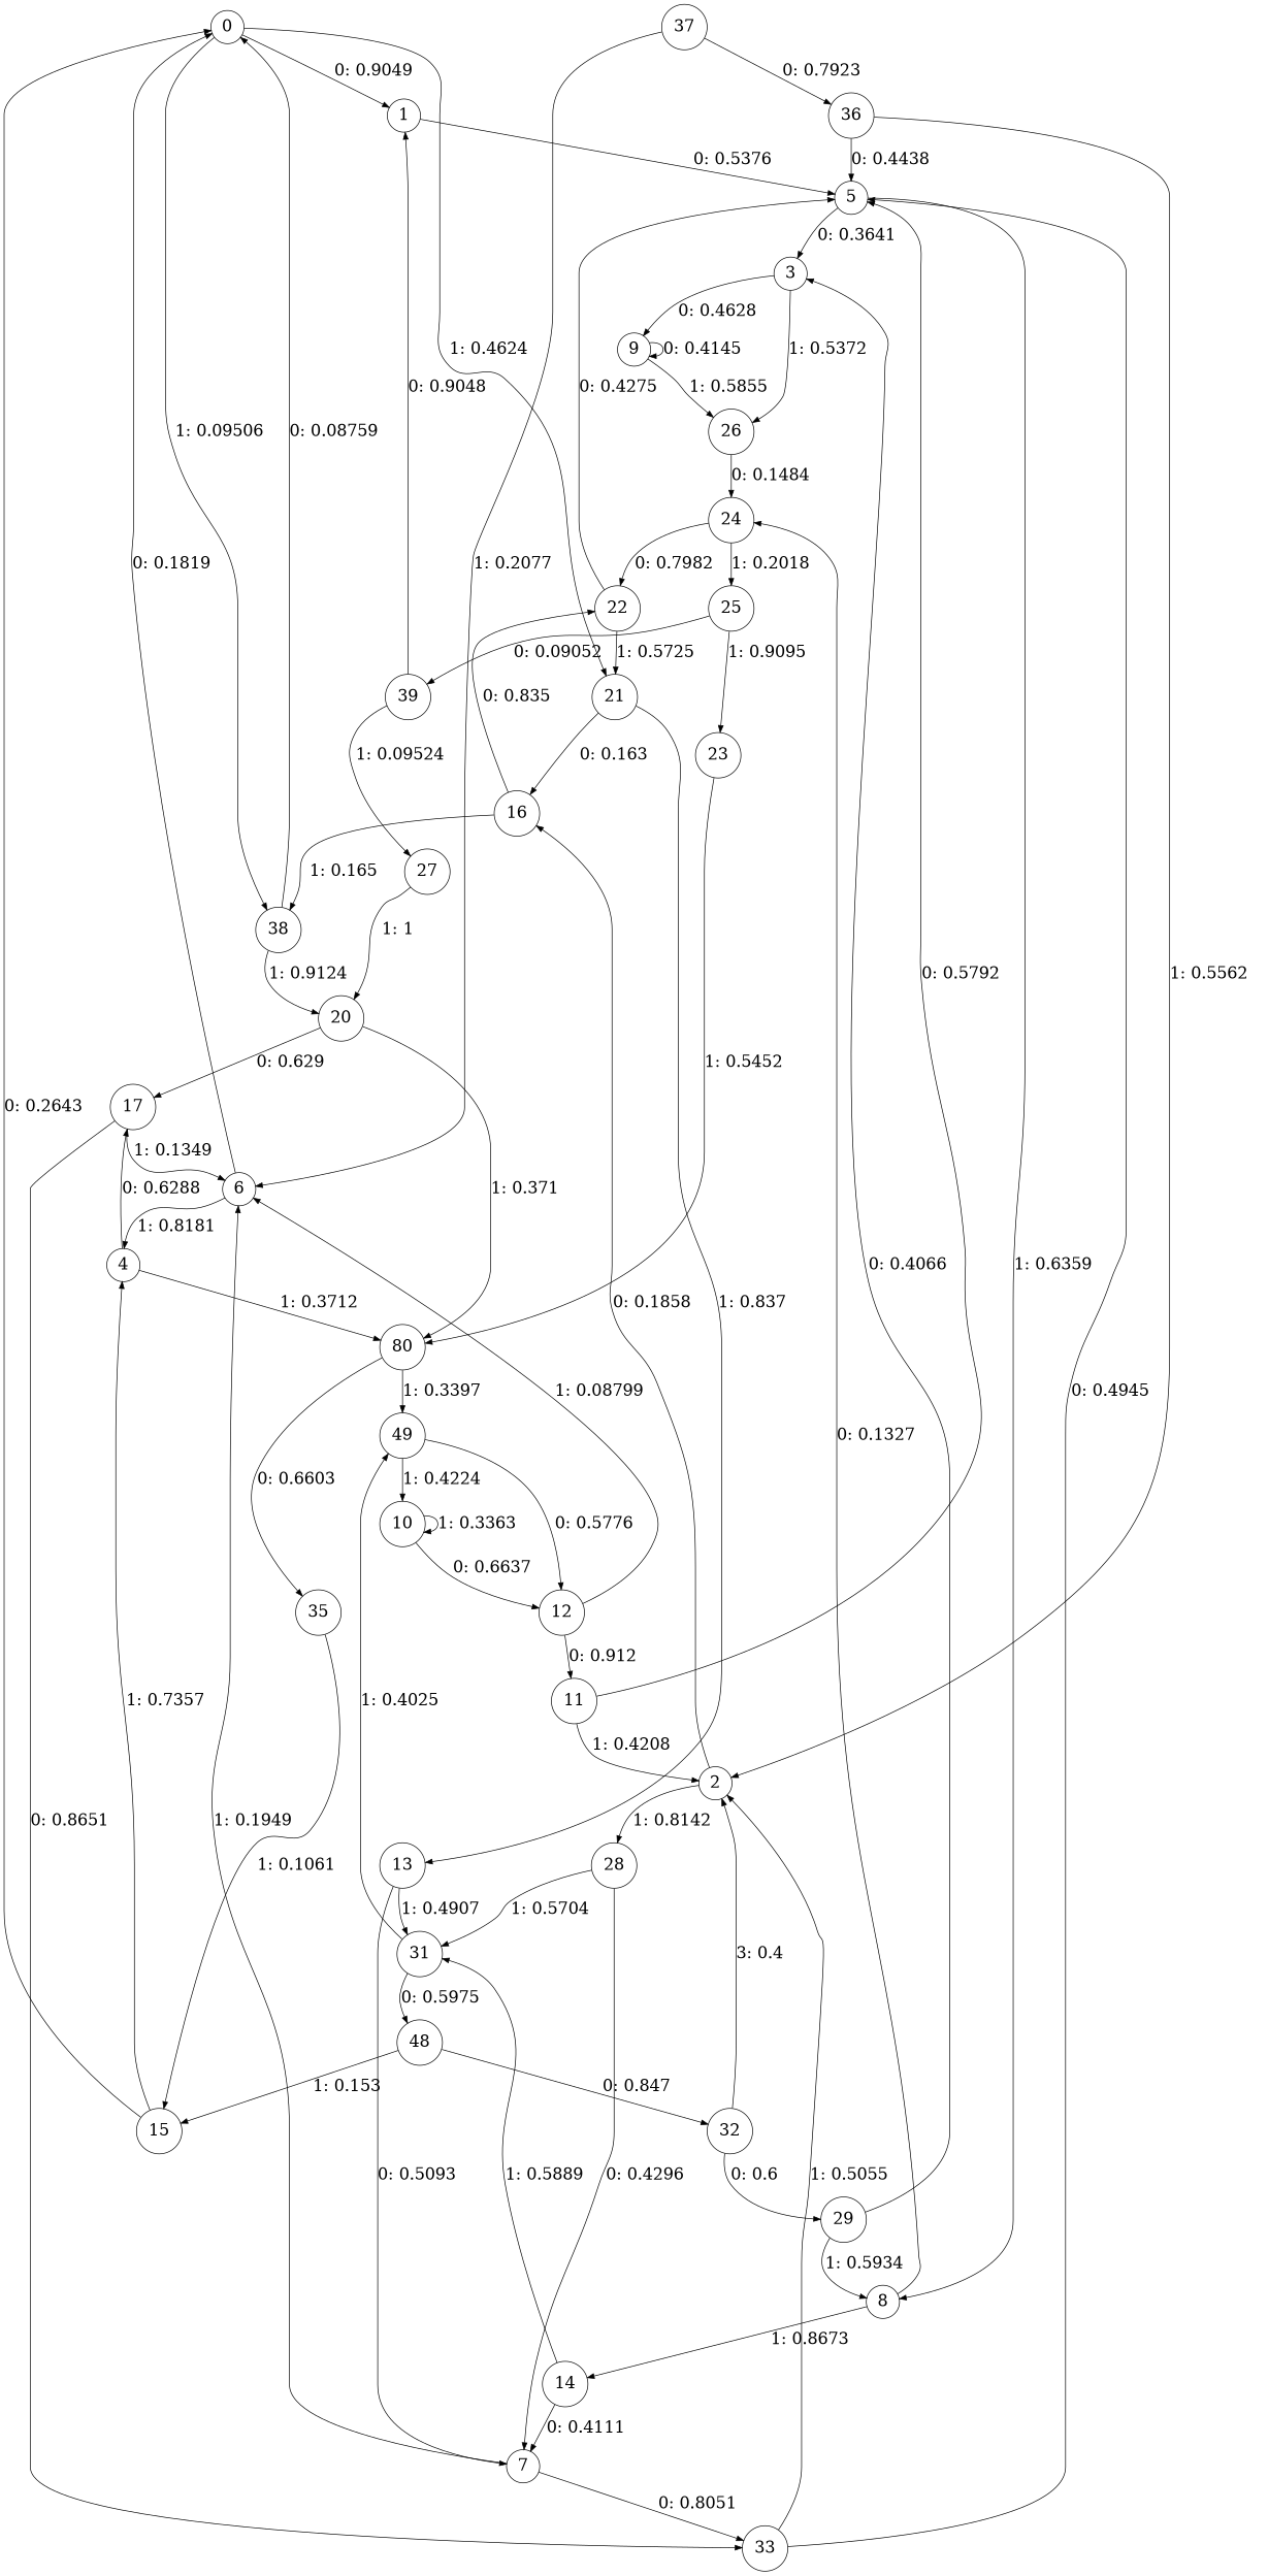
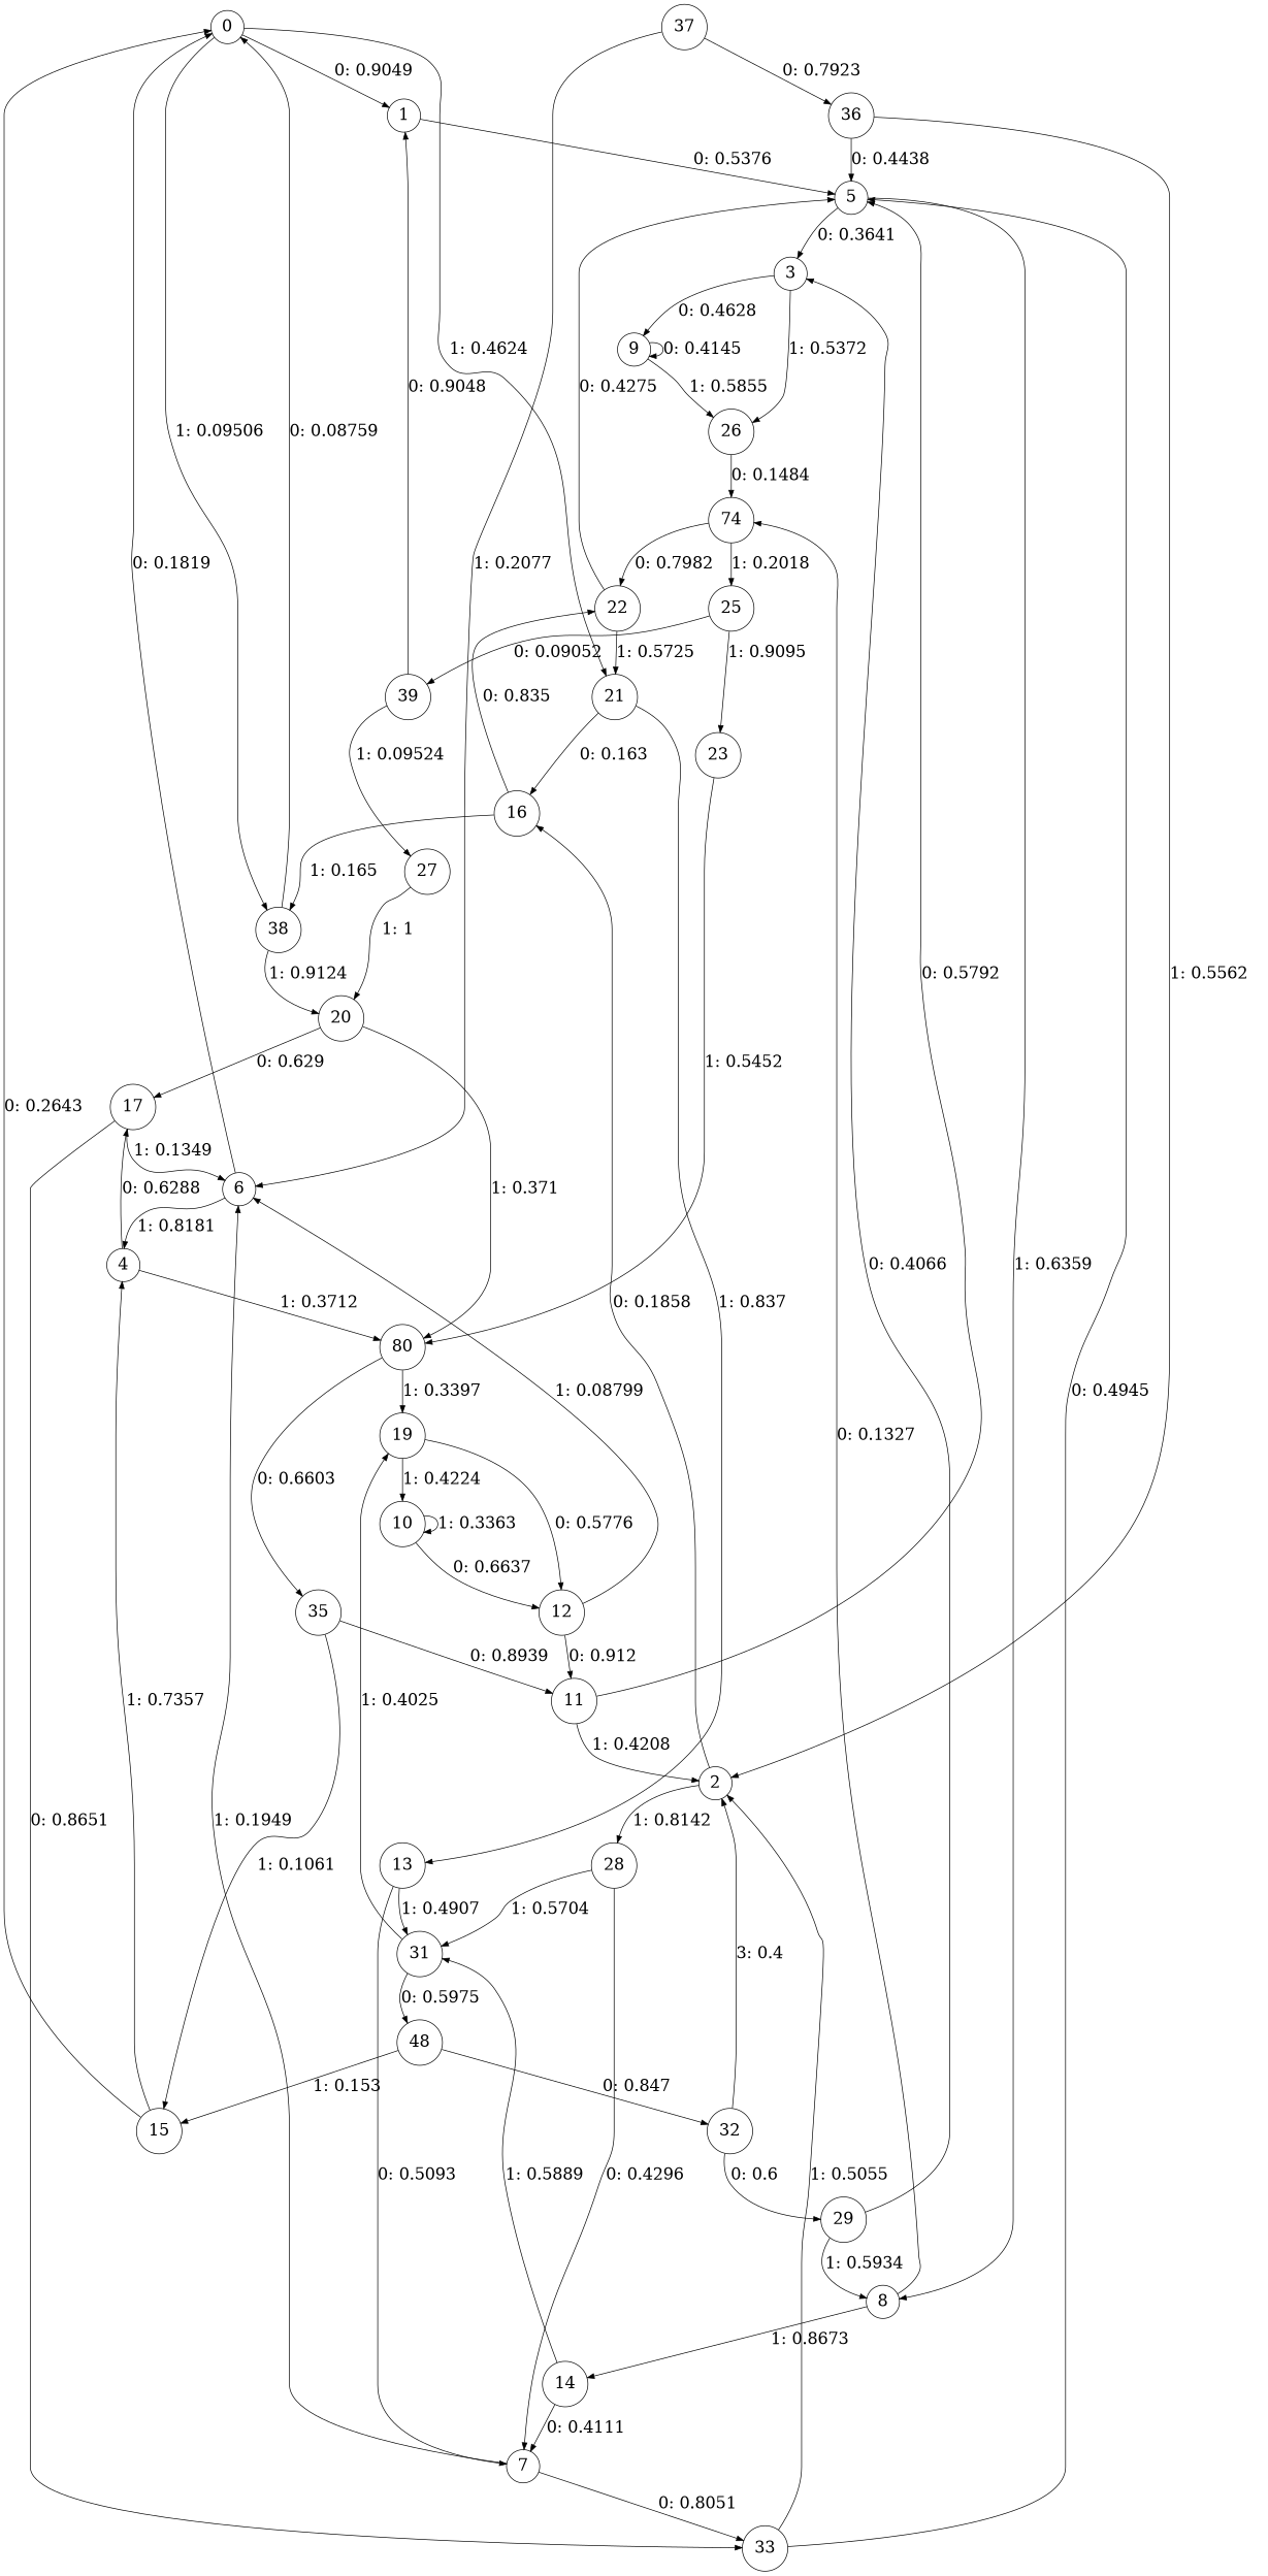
  digraph {
    node [fontsize=24 shape=circle]
    edge [fontsize=24]
    0
    1
    38
    21
    5
    20
    3
    8
    16
    13
    17
    n12 [label=80]
    9
    26
-   24
+   24 [label=74]
    14
    22
    7
    31
    2
    28
    6
    33
-   19 [label=49]
+   19
    n25 [label=48]
    25
    4
    35
    10
    12
    11
    15
    23
    39
    32
    29
    27
    37
    36
    0 -> 1 [label="0: 0.9049   "]
    0 -> 38 [label="1: 0.09506  "]
    0 -> 21 [label="1: 0.4624   "]
    1 -> 5 [label="0: 0.5376   "]
    38 -> 0 [label="0: 0.08759  "]
    38 -> 20 [label="1: 0.9124   "]
    21 -> 16 [label="0: 0.163    "]
    21 -> 13 [label="1: 0.837    "]
    5 -> 3 [label="0: 0.3641   "]
    5 -> 8 [label="1: 0.6359   "]
    20 -> 17 [label="0: 0.629    "]
    20 -> n12 [label="1: 0.371    "]
    3 -> 9 [label="0: 0.4628   "]
    3 -> 26 [label="1: 0.5372   "]
    8 -> 24 [label="0: 0.1327   "]
    8 -> 14 [label="1: 0.8673   "]
    16 -> 38 [label="1: 0.165    "]
    16 -> 22 [label="0: 0.835    "]
    13 -> 7 [label="0: 0.5093   "]
    13 -> 31 [label="1: 0.4907   "]
    17 -> 6 [label="1: 0.1349   "]
    17 -> 33 [label="0: 0.8651   "]
    n12 -> 19 [label="1: 0.3397   "]
    n12 -> 35 [label="0: 0.6603   "]
    9 -> 9 [label="0: 0.4145   "]
    9 -> 26 [label="1: 0.5855   "]
    26 -> 24 [label="0: 0.1484   "]
    24 -> 22 [label="0: 0.7982   "]
    24 -> 25 [label="1: 0.2018   "]
    14 -> 7 [label="0: 0.4111   "]
    14 -> 31 [label="1: 0.5889   "]
    22 -> 21 [label="1: 0.5725   "]
    22 -> 5 [label="0: 0.4275   "]
    7 -> 6 [label="1: 0.1949   "]
    7 -> 33 [label="0: 0.8051   "]
    31 -> 19 [label="1: 0.4025   "]
    31 -> n25 [label="0: 0.5975   "]
    2 -> 16 [label="0: 0.1858   "]
    2 -> 28 [label="1: 0.8142   "]
    28 -> 7 [label="0: 0.4296   "]
    28 -> 31 [label="1: 0.5704   "]
    6 -> 0 [label="0: 0.1819   "]
    6 -> 4 [label="1: 0.8181   "]
    33 -> 5 [label="0: 0.4945   "]
    33 -> 2 [label="1: 0.5055   "]
    19 -> 10 [label="1: 0.4224   "]
    19 -> 12 [label="0: 0.5776   "]
    n25 -> 15 [label="1: 0.153    "]
    n25 -> 32 [label="0: 0.847    "]
    25 -> 23 [label="1: 0.9095   "]
    25 -> 39 [label="0: 0.09052  "]
    4 -> 17 [label="0: 0.6288   "]
    4 -> n12 [label="1: 0.3712   "]
+   35 -> 11 [label="0: 0.8939   "]
    35 -> 15 [label="1: 0.1061   "]
    10 -> 10 [label="1: 0.3363   "]
    10 -> 12 [label="0: 0.6637   "]
    12 -> 6 [label="1: 0.08799  "]
    12 -> 11 [label="0: 0.912    "]
    11 -> 5 [label="0: 0.5792   "]
    11 -> 2 [label="1: 0.4208   "]
    15 -> 0 [label="0: 0.2643   "]
    15 -> 4 [label="1: 0.7357   "]
    23 -> n12 [label="1: 0.5452   "]
    39 -> 1 [label="0: 0.9048   "]
    39 -> 27 [label="1: 0.09524  "]
    32 -> 2 [label="3: 0.4      "]
    32 -> 29 [label="0: 0.6      "]
    29 -> 3 [label="0: 0.4066   "]
    29 -> 8 [label="1: 0.5934   "]
    27 -> 20 [label="1: 1        "]
    37 -> 6 [label="1: 0.2077   "]
    37 -> 36 [label="0: 0.7923   "]
    36 -> 5 [label="0: 0.4438   "]
    36 -> 2 [label="1: 0.5562   "]
  }
